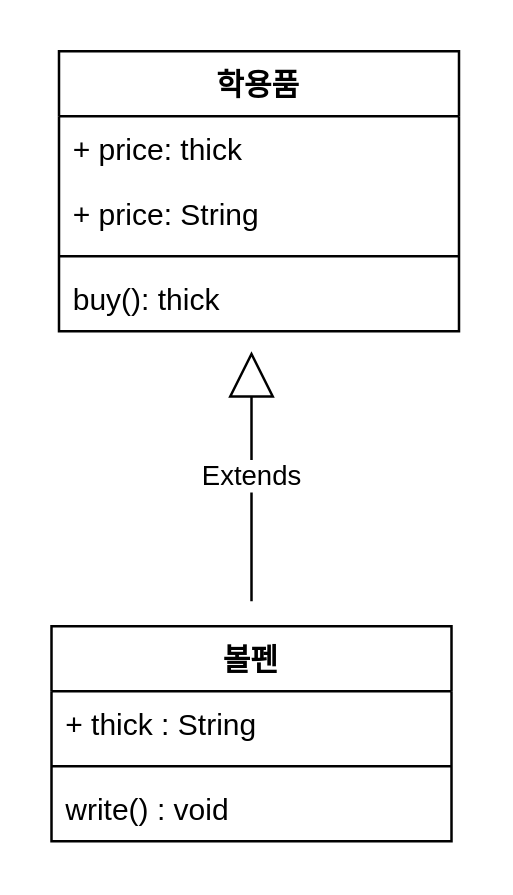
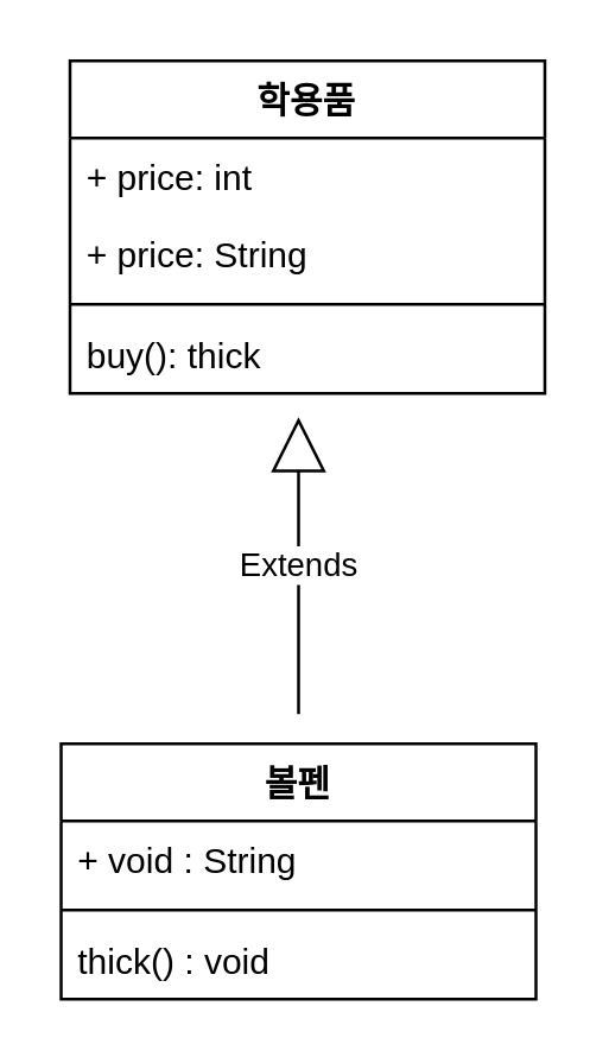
  <mxCell id="0" />
  <mxCell id="1" parent="0" />
  <mxCell id="2" value="볼펜" style="swimlane;fontStyle=1;align=center;verticalAlign=top;childLayout=stackLayout;horizontal=1;startSize=26;horizontalStack=0;resizeParent=1;resizeParentMax=0;resizeLast=0;collapsible=1;marginBottom=0;whiteSpace=wrap;html=1;" vertex="1" parent="1"><mxGeometry x="20" y="250" width="160" height="86" as="geometry" /></mxCell>
- <mxCell id="3" value="+ thick : String" style="text;strokeColor=none;fillColor=none;align=left;verticalAlign=top;spacingLeft=4;spacingRight=4;overflow=hidden;rotatable=0;points=[[0,0.5],[1,0.5]];portConstraint=eastwest;whiteSpace=wrap;html=1;" vertex="1" parent="2"><mxGeometry y="26" width="160" height="26" as="geometry" /></mxCell>
+ <mxCell id="3" value="+ void : String" style="text;strokeColor=none;fillColor=none;align=left;verticalAlign=top;spacingLeft=4;spacingRight=4;overflow=hidden;rotatable=0;points=[[0,0.5],[1,0.5]];portConstraint=eastwest;whiteSpace=wrap;html=1;" vertex="1" parent="2"><mxGeometry y="26" width="160" height="26" as="geometry" /></mxCell>
  <mxCell id="4" value="" style="line;strokeWidth=1;fillColor=none;align=left;verticalAlign=middle;spacingTop=-1;spacingLeft=3;spacingRight=3;rotatable=0;labelPosition=right;points=[];portConstraint=eastwest;strokeColor=inherit;" vertex="1" parent="2"><mxGeometry y="52" width="160" height="8" as="geometry" /></mxCell>
- <mxCell id="5" value="write() : void" style="text;strokeColor=none;fillColor=none;align=left;verticalAlign=top;spacingLeft=4;spacingRight=4;overflow=hidden;rotatable=0;points=[[0,0.5],[1,0.5]];portConstraint=eastwest;whiteSpace=wrap;html=1;" vertex="1" parent="2"><mxGeometry y="60" width="160" height="26" as="geometry" /></mxCell>
+ <mxCell id="5" value="thick() : void" style="text;strokeColor=none;fillColor=none;align=left;verticalAlign=top;spacingLeft=4;spacingRight=4;overflow=hidden;rotatable=0;points=[[0,0.5],[1,0.5]];portConstraint=eastwest;whiteSpace=wrap;html=1;" vertex="1" parent="2"><mxGeometry y="60" width="160" height="26" as="geometry" /></mxCell>
  <mxCell id="6" value="학용품" style="swimlane;fontStyle=1;align=center;verticalAlign=top;childLayout=stackLayout;horizontal=1;startSize=26;horizontalStack=0;resizeParent=1;resizeParentMax=0;resizeLast=0;collapsible=1;marginBottom=0;whiteSpace=wrap;html=1;" vertex="1" parent="1"><mxGeometry x="23" y="20" width="160" height="112" as="geometry" /></mxCell>
- <mxCell id="7" value="+ price: thick" style="text;strokeColor=none;fillColor=none;align=left;verticalAlign=top;spacingLeft=4;spacingRight=4;overflow=hidden;rotatable=0;points=[[0,0.5],[1,0.5]];portConstraint=eastwest;whiteSpace=wrap;html=1;" vertex="1" parent="6"><mxGeometry y="26" width="160" height="26" as="geometry" /></mxCell>
+ <mxCell id="7" value="+ price: int" style="text;strokeColor=none;fillColor=none;align=left;verticalAlign=top;spacingLeft=4;spacingRight=4;overflow=hidden;rotatable=0;points=[[0,0.5],[1,0.5]];portConstraint=eastwest;whiteSpace=wrap;html=1;" vertex="1" parent="6"><mxGeometry y="26" width="160" height="26" as="geometry" /></mxCell>
  <mxCell id="8" value="+ price: String" style="text;strokeColor=none;fillColor=none;align=left;verticalAlign=top;spacingLeft=4;spacingRight=4;overflow=hidden;rotatable=0;points=[[0,0.5],[1,0.5]];portConstraint=eastwest;whiteSpace=wrap;html=1;" vertex="1" parent="6"><mxGeometry y="52" width="160" height="26" as="geometry" /></mxCell>
  <mxCell id="9" value="" style="line;strokeWidth=1;fillColor=none;align=left;verticalAlign=middle;spacingTop=-1;spacingLeft=3;spacingRight=3;rotatable=0;labelPosition=right;points=[];portConstraint=eastwest;strokeColor=inherit;" vertex="1" parent="6"><mxGeometry y="78" width="160" height="8" as="geometry" /></mxCell>
  <mxCell id="10" value="buy(): thick" style="text;strokeColor=none;fillColor=none;align=left;verticalAlign=top;spacingLeft=4;spacingRight=4;overflow=hidden;rotatable=0;points=[[0,0.5],[1,0.5]];portConstraint=eastwest;whiteSpace=wrap;html=1;" vertex="1" parent="6"><mxGeometry y="86" width="160" height="26" as="geometry" /></mxCell>
  <mxCell id="11" value="Extends" style="endArrow=block;endSize=16;endFill=0;html=1;rounded=0;" edge="1" parent="1"><mxGeometry width="160" relative="1" as="geometry"><mxPoint x="100" y="240" as="sourcePoint" /><mxPoint x="100" y="140" as="targetPoint" /></mxGeometry></mxCell>
